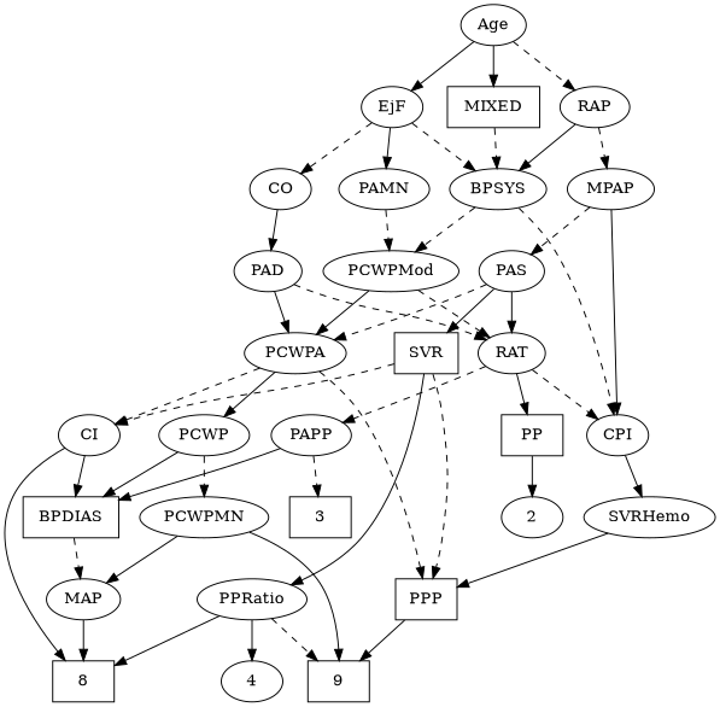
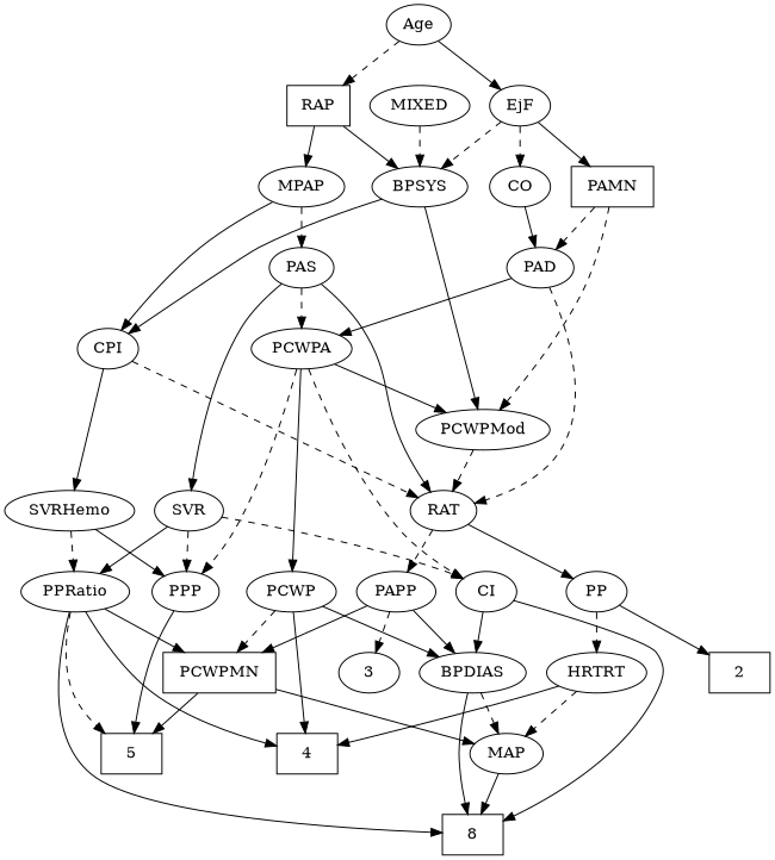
  strict digraph {
    edge [style=solid]
    n1 [height=0.5 label=8 shape=box width=0.75]
-   2 [height=0.5 shape=ellipse width=0.75]
-   3 [height=0.5 shape=box width=0.75]
-   4 [height=0.5 shape=ellipse width=0.75]
-   5 [height=0.5 shape=box width=0.75 label=9]
+   2 [height=0.5 shape=box width=0.75]
+   3 [height=0.5 shape=ellipse width=0.75]
+   4 [height=0.5 shape=box width=0.75]
+   5 [height=0.5 shape=box width=0.75]
    Age [height=0.5 width=0.75]
    EjF [height=0.5 width=0.75]
-   RAP [height=0.5 width=0.77632]
-   MIXED [height=0.5 width=1.1193 shape=box]
+   RAP [height=0.5 width=0.77632 shape=box]
+   MIXED [height=0.5 width=1.1193]
    BPSYS [height=0.5 width=1.0471]
    CO [height=0.5 width=0.75]
-   PAMN [height=0.5 width=1.011]
+   PAMN [height=0.5 width=1.011 shape=box]
    MPAP [height=0.5 width=0.97491]
    CPI [height=0.5 width=0.75]
    PCWPMod [height=0.5 width=1.4443]
    PAD [height=0.5 width=0.79437]
    PAS [height=0.5 width=0.75]
    RAT [height=0.5 width=0.75827]
    SVRHemo [height=0.5 width=1.3902]
    PCWPA [height=0.5 width=1.1555]
-   SVR [height=0.5 width=0.77632 shape=box]
-   PP [height=0.5 width=0.75 shape=box]
+   SVR [height=0.5 width=0.77632]
+   PP [height=0.5 width=0.75]
    PAPP [height=0.5 width=0.88464]
-   PPP [height=0.5 width=0.75 shape=box]
+   PPP [height=0.5 width=0.75]
    CI [height=0.5 width=0.75]
    PCWP [height=0.5 width=0.97491]
    PPRatio [height=0.5 width=1.1013]
-   PCWPMN [height=0.5 width=1.3902]
-   BPDIAS [height=0.5 width=1.1735 shape=box]
+   HRTRT [height=0.5 width=1.1013]
+   PCWPMN [height=0.5 width=1.3902 shape=box]
+   BPDIAS [height=0.5 width=1.1735]
    MAP [height=0.5 width=0.84854]
    Age -> EjF
    Age -> RAP [style=dashed]
-   Age -> MIXED
    EjF -> BPSYS [style=dashed]
    EjF -> CO [style=dashed]
    EjF -> PAMN
    RAP -> BPSYS
-   RAP -> MPAP [style=dashed]
+   RAP -> MPAP
    MIXED -> BPSYS [style=dashed]
-   BPSYS -> CPI [style=dashed]
-   BPSYS -> PCWPMod [style=dashed]
+   BPSYS -> CPI
+   BPSYS -> PCWPMod
    CO -> PAD
    PAMN -> PCWPMod [style=dashed]
+   PAMN -> PAD [style=dashed]
    MPAP -> CPI
    MPAP -> PAS [style=dashed]
-   RAT -> CPI [style=dashed]
+   CPI -> RAT [style=dashed]
    CPI -> SVRHemo
    PCWPMod -> RAT [style=dashed]
-   PCWPMod -> PCWPA
+   PCWPA -> PCWPMod
    PAD -> RAT [style=dashed]
    PAD -> PCWPA
    PAS -> RAT
    PAS -> PCWPA [style=dashed]
    PAS -> SVR
    RAT -> PP
    RAT -> PAPP [style=dashed]
    SVRHemo -> PPP
+   SVRHemo -> PPRatio [style=dashed]
    PCWPA -> PPP [style=dashed]
    PCWPA -> CI [style=dashed]
    PCWPA -> PCWP
    SVR -> PPP [style=dashed]
    SVR -> CI [style=dashed]
    SVR -> PPRatio
    PP -> 2
+   PP -> HRTRT [style=dashed]
    PAPP -> 3 [style=dashed]
+   PAPP -> PCWPMN
    PAPP -> BPDIAS
    PPP -> 5
    CI -> n1
    CI -> BPDIAS
+   PCWP -> 4
    PCWP -> PCWPMN [style=dashed]
    PCWP -> BPDIAS
    PPRatio -> n1
    PPRatio -> 4
    PPRatio -> 5 [style=dashed]
+   PPRatio -> PCWPMN
+   HRTRT -> 4
+   HRTRT -> MAP [style=dashed]
    PCWPMN -> 5
    PCWPMN -> MAP
+   BPDIAS -> n1
    BPDIAS -> MAP [style=dashed]
    MAP -> n1
  }
